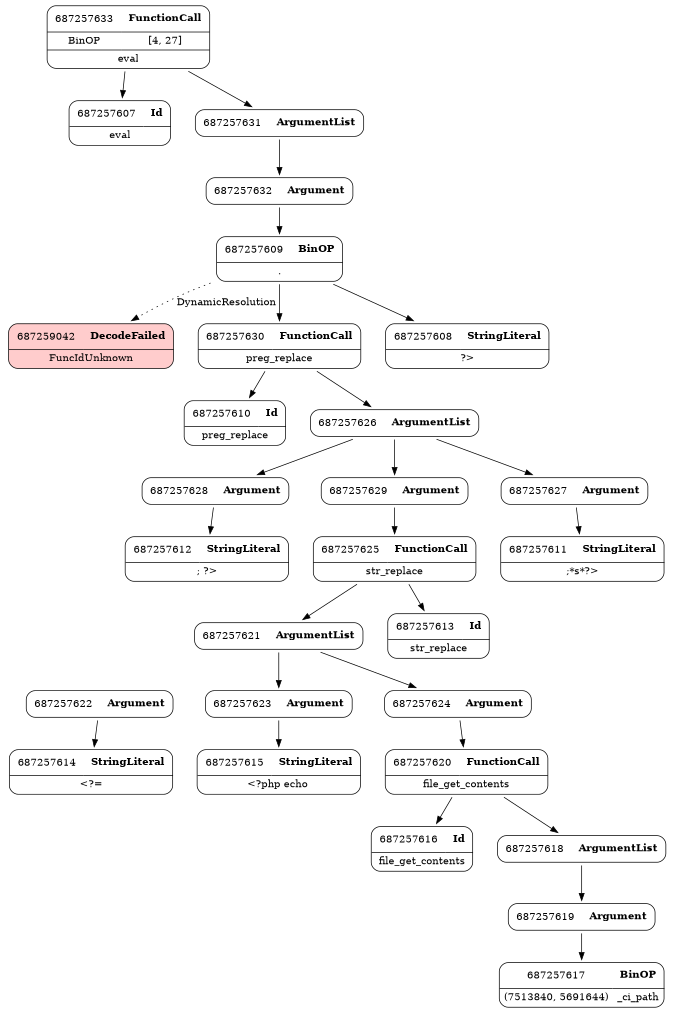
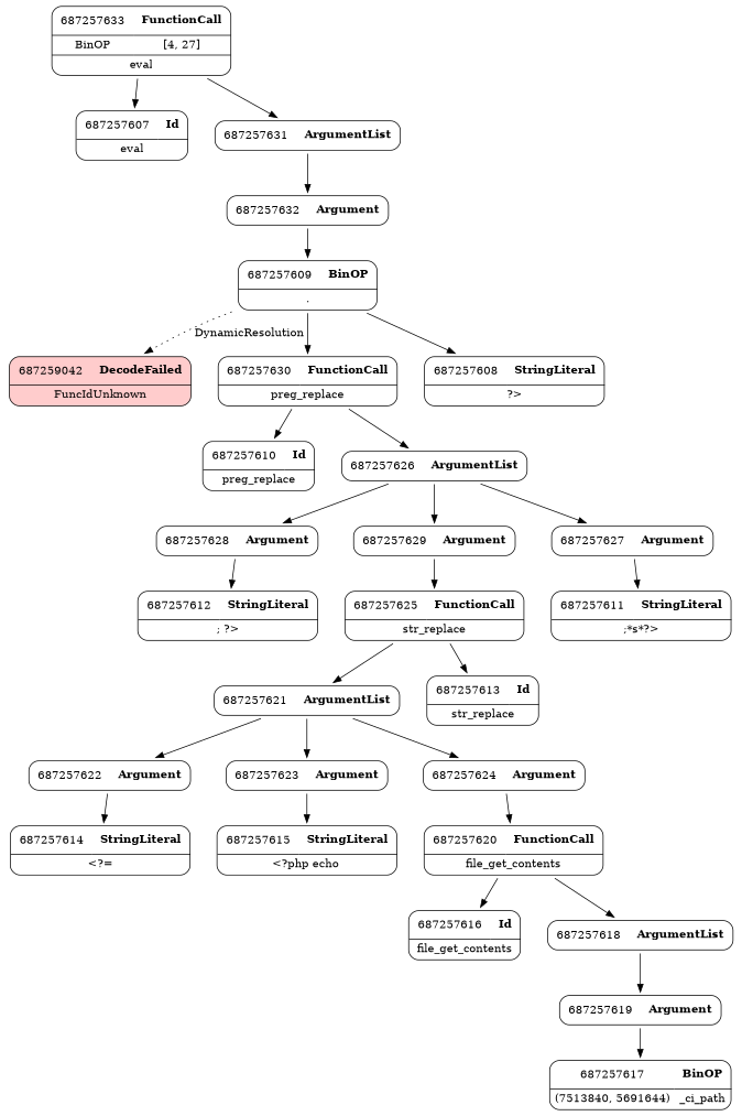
  digraph {
    node [shape=none]
    edge [weight=2]
    n1 [label=<<TABLE border='1' cellspacing='0' cellpadding='10' style='rounded' bgcolor='#FFCCCC' ><TR><TD border='0'>687259042</TD><TD border='0'><B>DecodeFailed</B></TD></TR><HR/><TR><TD border='0' cellpadding='5' colspan='2'>FuncIdUnknown</TD></TR></TABLE>>]
    n2 [label=<<TABLE border='1' cellspacing='0' cellpadding='10' style='rounded' ><TR><TD border='0'>687257632</TD><TD border='0'><B>Argument</B></TD></TR></TABLE>>]
    n3 [label=<<TABLE border='1' cellspacing='0' cellpadding='10' style='rounded' ><TR><TD border='0'>687257609</TD><TD border='0'><B>BinOP</B></TD></TR><HR/><TR><TD border='0' cellpadding='5' colspan='2'>.</TD></TR></TABLE>>]
    n4 [label=<<TABLE border='1' cellspacing='0' cellpadding='10' style='rounded' ><TR><TD border='0'>687257630</TD><TD border='0'><B>FunctionCall</B></TD></TR><HR/><TR><TD border='0' cellpadding='5' colspan='2'>preg_replace</TD></TR></TABLE>>]
    n5 [label=<<TABLE border='1' cellspacing='0' cellpadding='10' style='rounded' ><TR><TD border='0'>687257608</TD><TD border='0'><B>StringLiteral</B></TD></TR><HR/><TR><TD border='0' cellpadding='5' colspan='2'>?&gt;</TD></TR></TABLE>>]
    n6 [label=<<TABLE border='1' cellspacing='0' cellpadding='10' style='rounded' ><TR><TD border='0'>687257610</TD><TD border='0'><B>Id</B></TD></TR><HR/><TR><TD border='0' cellpadding='5' colspan='2'>preg_replace</TD></TR></TABLE>>]
    n7 [label=<<TABLE border='1' cellspacing='0' cellpadding='10' style='rounded' ><TR><TD border='0'>687257626</TD><TD border='0'><B>ArgumentList</B></TD></TR></TABLE>>]
    n8 [label=<<TABLE border='1' cellspacing='0' cellpadding='10' style='rounded' ><TR><TD border='0'>687257633</TD><TD border='0'><B>FunctionCall</B></TD></TR><HR/><TR><TD border='0' cellpadding='5'>BinOP</TD><TD border='0' cellpadding='5'>[4, 27]</TD></TR><HR/><TR><TD border='0' cellpadding='5' colspan='2'>eval</TD></TR></TABLE>>]
    n9 [label=<<TABLE border='1' cellspacing='0' cellpadding='10' style='rounded' ><TR><TD border='0'>687257607</TD><TD border='0'><B>Id</B></TD></TR><HR/><TR><TD border='0' cellpadding='5' colspan='2'>eval</TD></TR></TABLE>>]
    n10 [label=<<TABLE border='1' cellspacing='0' cellpadding='10' style='rounded' ><TR><TD border='0'>687257631</TD><TD border='0'><B>ArgumentList</B></TD></TR></TABLE>>]
    n11 [label=<<TABLE border='1' cellspacing='0' cellpadding='10' style='rounded' ><TR><TD border='0'>687257622</TD><TD border='0'><B>Argument</B></TD></TR></TABLE>>]
    n12 [label=<<TABLE border='1' cellspacing='0' cellpadding='10' style='rounded' ><TR><TD border='0'>687257614</TD><TD border='0'><B>StringLiteral</B></TD></TR><HR/><TR><TD border='0' cellpadding='5' colspan='2'>&lt;?=</TD></TR></TABLE>>]
    n13 [label=<<TABLE border='1' cellspacing='0' cellpadding='10' style='rounded' ><TR><TD border='0'>687257623</TD><TD border='0'><B>Argument</B></TD></TR></TABLE>>]
    n14 [label=<<TABLE border='1' cellspacing='0' cellpadding='10' style='rounded' ><TR><TD border='0'>687257615</TD><TD border='0'><B>StringLiteral</B></TD></TR><HR/><TR><TD border='0' cellpadding='5' colspan='2'>&lt;?php echo </TD></TR></TABLE>>]
    n15 [label=<<TABLE border='1' cellspacing='0' cellpadding='10' style='rounded' ><TR><TD border='0'>687257620</TD><TD border='0'><B>FunctionCall</B></TD></TR><HR/><TR><TD border='0' cellpadding='5' colspan='2'>file_get_contents</TD></TR></TABLE>>]
    n16 [label=<<TABLE border='1' cellspacing='0' cellpadding='10' style='rounded' ><TR><TD border='0'>687257616</TD><TD border='0'><B>Id</B></TD></TR><HR/><TR><TD border='0' cellpadding='5' colspan='2'>file_get_contents</TD></TR></TABLE>>]
    n17 [label=<<TABLE border='1' cellspacing='0' cellpadding='10' style='rounded' ><TR><TD border='0'>687257618</TD><TD border='0'><B>ArgumentList</B></TD></TR></TABLE>>]
    n18 [label=<<TABLE border='1' cellspacing='0' cellpadding='10' style='rounded' ><TR><TD border='0'>687257619</TD><TD border='0'><B>Argument</B></TD></TR></TABLE>>]
    n19 [label=<<TABLE border='1' cellspacing='0' cellpadding='10' style='rounded' ><TR><TD border='0'>687257617</TD><TD border='0'><B>BinOP</B></TD></TR><HR/><TR><TD border='0' cellpadding='5'>(7513840, 5691644)</TD><TD border='0' cellpadding='5'>_ci_path</TD></TR></TABLE>>]
    n20 [label=<<TABLE border='1' cellspacing='0' cellpadding='10' style='rounded' ><TR><TD border='0'>687257621</TD><TD border='0'><B>ArgumentList</B></TD></TR></TABLE>>]
    n21 [label=<<TABLE border='1' cellspacing='0' cellpadding='10' style='rounded' ><TR><TD border='0'>687257624</TD><TD border='0'><B>Argument</B></TD></TR></TABLE>>]
    n22 [label=<<TABLE border='1' cellspacing='0' cellpadding='10' style='rounded' ><TR><TD border='0'>687257628</TD><TD border='0'><B>Argument</B></TD></TR></TABLE>>]
    n23 [label=<<TABLE border='1' cellspacing='0' cellpadding='10' style='rounded' ><TR><TD border='0'>687257629</TD><TD border='0'><B>Argument</B></TD></TR></TABLE>>]
    n24 [label=<<TABLE border='1' cellspacing='0' cellpadding='10' style='rounded' ><TR><TD border='0'>687257627</TD><TD border='0'><B>Argument</B></TD></TR></TABLE>>]
    n25 [label=<<TABLE border='1' cellspacing='0' cellpadding='10' style='rounded' ><TR><TD border='0'>687257612</TD><TD border='0'><B>StringLiteral</B></TD></TR><HR/><TR><TD border='0' cellpadding='5' colspan='2'>; ?&gt;</TD></TR></TABLE>>]
    n26 [label=<<TABLE border='1' cellspacing='0' cellpadding='10' style='rounded' ><TR><TD border='0'>687257625</TD><TD border='0'><B>FunctionCall</B></TD></TR><HR/><TR><TD border='0' cellpadding='5' colspan='2'>str_replace</TD></TR></TABLE>>]
    n27 [label=<<TABLE border='1' cellspacing='0' cellpadding='10' style='rounded' ><TR><TD border='0'>687257611</TD><TD border='0'><B>StringLiteral</B></TD></TR><HR/><TR><TD border='0' cellpadding='5' colspan='2'>;*s*?&gt;</TD></TR></TABLE>>]
    n28 [label=<<TABLE border='1' cellspacing='0' cellpadding='10' style='rounded' ><TR><TD border='0'>687257613</TD><TD border='0'><B>Id</B></TD></TR><HR/><TR><TD border='0' cellpadding='5' colspan='2'>str_replace</TD></TR></TABLE>>]
    n2 -> n3
    n3 -> n1 [label=DynamicResolution style=dotted weight=""]
    n3 -> n4
    n3 -> n5
    n4 -> n6
    n4 -> n7
    n7 -> n22
    n7 -> n23
    n7 -> n24
    n8 -> n9
    n8 -> n10
    n10 -> n2
    n11 -> n12
    n13 -> n14
    n15 -> n16
    n15 -> n17
    n17 -> n18
    n18 -> n19
+   n20 -> n11
    n20 -> n13
    n20 -> n21
    n21 -> n15
    n22 -> n25
    n23 -> n26
    n24 -> n27
    n26 -> n20
    n26 -> n28
  }
